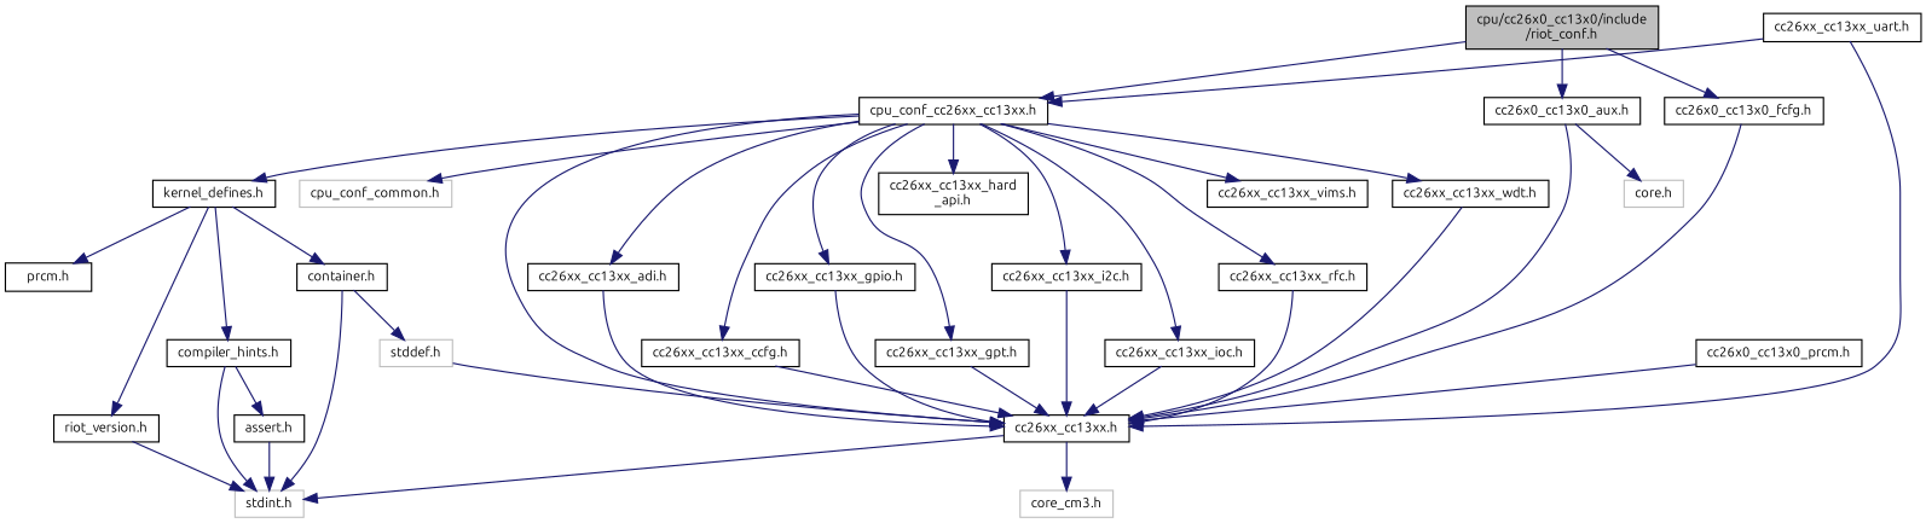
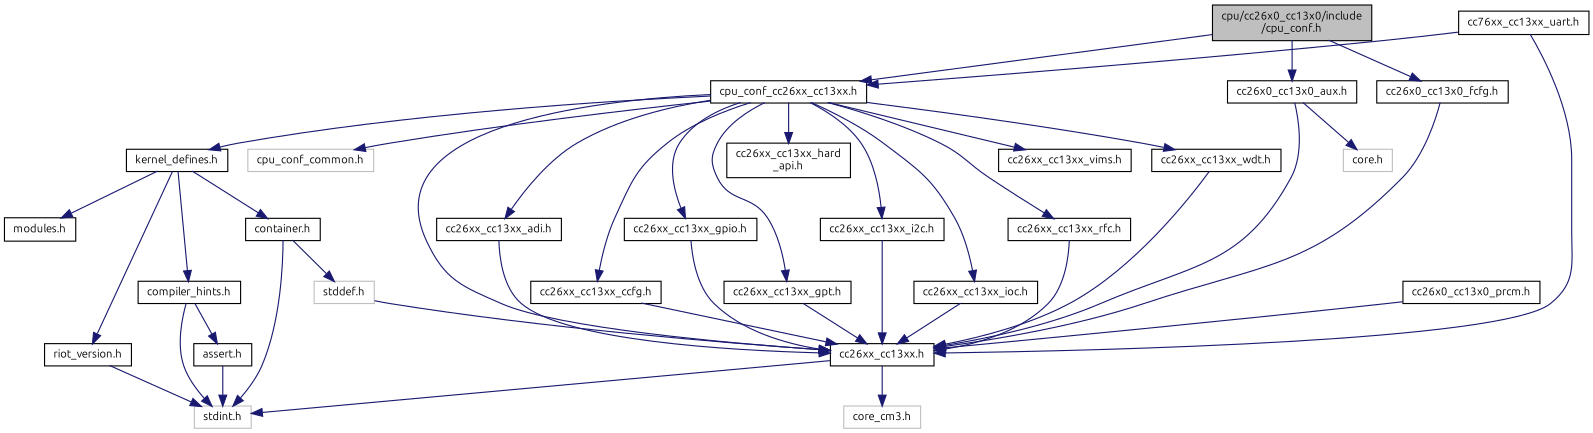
  digraph {
    fontname=Ubuntu
    node [color=black fillcolor=white fontname=Ubuntu fontsize=10 shape=record style=filled]
    edge [color=midnightblue fontname=Ubuntu fontsize=10 labelfontname=Helvetica labelfontsize=10 style=solid]
-   n1 [fillcolor=grey75 fontcolor=black height=0.2 label="cpu/cc26x0_cc13x0/include\l/riot_conf.h" width=0.4]
+   n1 [fillcolor=grey75 fontcolor=black height=0.2 label="cpu/cc26x0_cc13x0/include\l/cpu_conf.h" width=0.4]
    n2 [height=0.2 label="cpu_conf_cc26xx_cc13xx.h" width=0.4]
    n3 [height=0.2 label="cc26x0_cc13x0_aux.h" width=0.4]
    n4 [height=0.2 label="cc26x0_cc13x0_fcfg.h" width=0.4]
    n5 [height=0.2 label="kernel_defines.h" width=0.4]
    n6 [color=grey75 height=0.2 label="cpu_conf_common.h" width=0.4]
    n7 [height=0.2 label="cc26xx_cc13xx.h" width=0.4]
    n8 [height=0.2 label="cc26xx_cc13xx_adi.h" width=0.4]
    n9 [height=0.2 label="cc26xx_cc13xx_ccfg.h" width=0.4]
    n10 [height=0.2 label="cc26xx_cc13xx_gpio.h" width=0.4]
    n11 [height=0.2 label="cc26xx_cc13xx_gpt.h" width=0.4]
    n12 [height=0.2 label="cc26xx_cc13xx_hard\l_api.h" width=0.4]
    n13 [height=0.2 label="cc26xx_cc13xx_i2c.h" width=0.4]
    n14 [height=0.2 label="cc26xx_cc13xx_ioc.h" width=0.4]
    n15 [height=0.2 label="cc26xx_cc13xx_rfc.h" width=0.4]
    n16 [height=0.2 label="cc26xx_cc13xx_vims.h" width=0.4]
    n17 [height=0.2 label="cc26xx_cc13xx_wdt.h" width=0.4]
    n18 [color=grey75 height=0.2 label="core.h" width=0.4]
    n19 [height=0.2 label="cc26x0_cc13x0_prcm.h" width=0.4]
-   n20 [height=0.2 label="prcm.h" width=0.4]
+   n20 [height=0.2 label="modules.h" width=0.4]
    n21 [height=0.2 label="riot_version.h" width=0.4]
    n22 [height=0.2 label="compiler_hints.h" width=0.4]
    n23 [height=0.2 label="container.h" width=0.4]
    n24 [color=grey75 height=0.2 label="stdint.h" width=0.4]
    n25 [color=grey75 height=0.2 label="core_cm3.h" width=0.4]
-   n26 [height=0.2 label="cc26xx_cc13xx_uart.h" width=0.4]
+   n26 [height=0.2 label="cc76xx_cc13xx_uart.h" width=0.4]
    n27 [height=0.2 label="assert.h" width=0.4]
    n28 [color=grey75 height=0.2 label="stddef.h" width=0.4]
    n1 -> n2
    n1 -> n3
    n1 -> n4
    n2 -> n5
    n2 -> n6
    n2 -> n7
    n2 -> n8
    n2 -> n9
    n2 -> n10
    n2 -> n11
    n2 -> n12
    n2 -> n13
    n2 -> n14
    n2 -> n15
    n2 -> n16
    n2 -> n17
    n3 -> n7
    n3 -> n18
    n4 -> n7
    n5 -> n20
    n5 -> n21
    n5 -> n22
    n5 -> n23
    n7 -> n24
    n7 -> n25
    n8 -> n7
    n9 -> n7
    n10 -> n7
    n11 -> n7
    n13 -> n7
    n14 -> n7
    n15 -> n7
    n17 -> n7
    n19 -> n7
    n21 -> n24
    n22 -> n24
    n22 -> n27
    n23 -> n24
    n23 -> n28
    n26 -> n2
    n26 -> n7
    n27 -> n24
    n28 -> n7
  }
